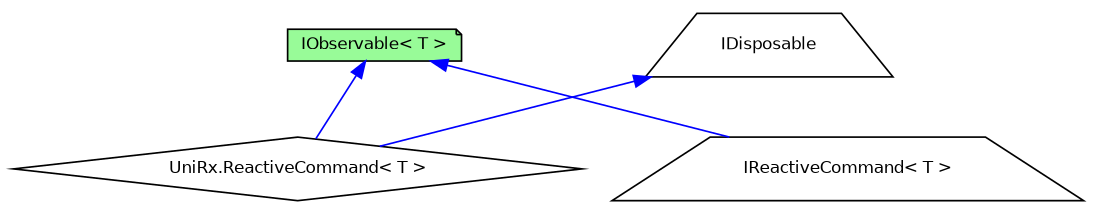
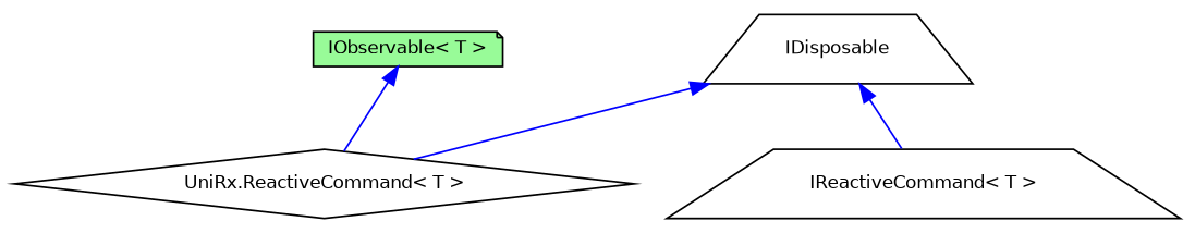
  digraph {
    node [color=black fillcolor=white fontname=Helvetica fontsize=10 shape=trapezium style=filled]
    edge [color=blue dir=back fontname=Helvetica fontsize=10 labelfontname=Helvetica labelfontsize=10 style=solid]
    n1 [fontcolor=black height=0.2 label="UniRx.ReactiveCommand\< T \>" shape=diamond width=0.4]
    n2 [height=0.2 label="IReactiveCommand\< T \>" width=0.4]
    n3 [fillcolor=palegreen height=0.2 label="IObservable\< T \>" shape=note width=0.4]
    n4 [height=0.2 label=IDisposable width=0.4]
    n3 -> n1
-   n3 -> n2
+   n4 -> n2
    n4 -> n1
  }
